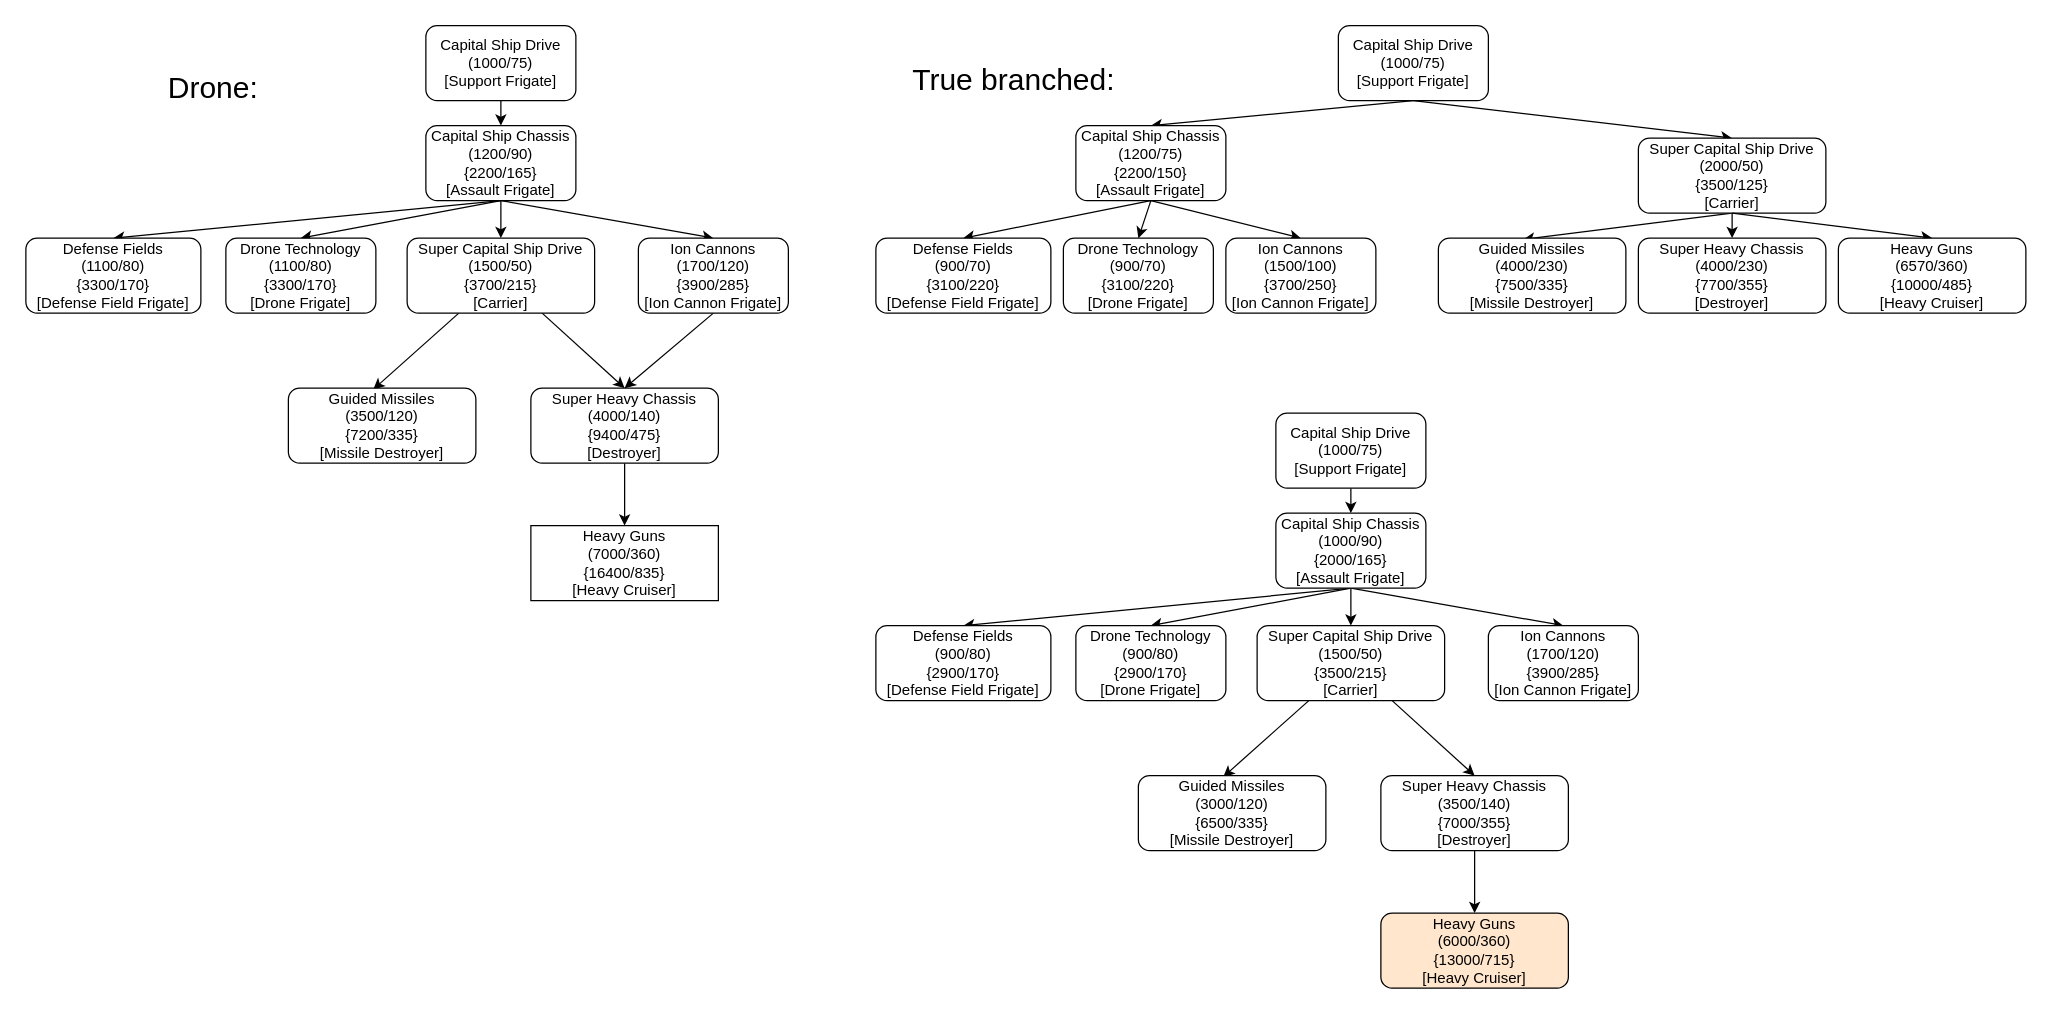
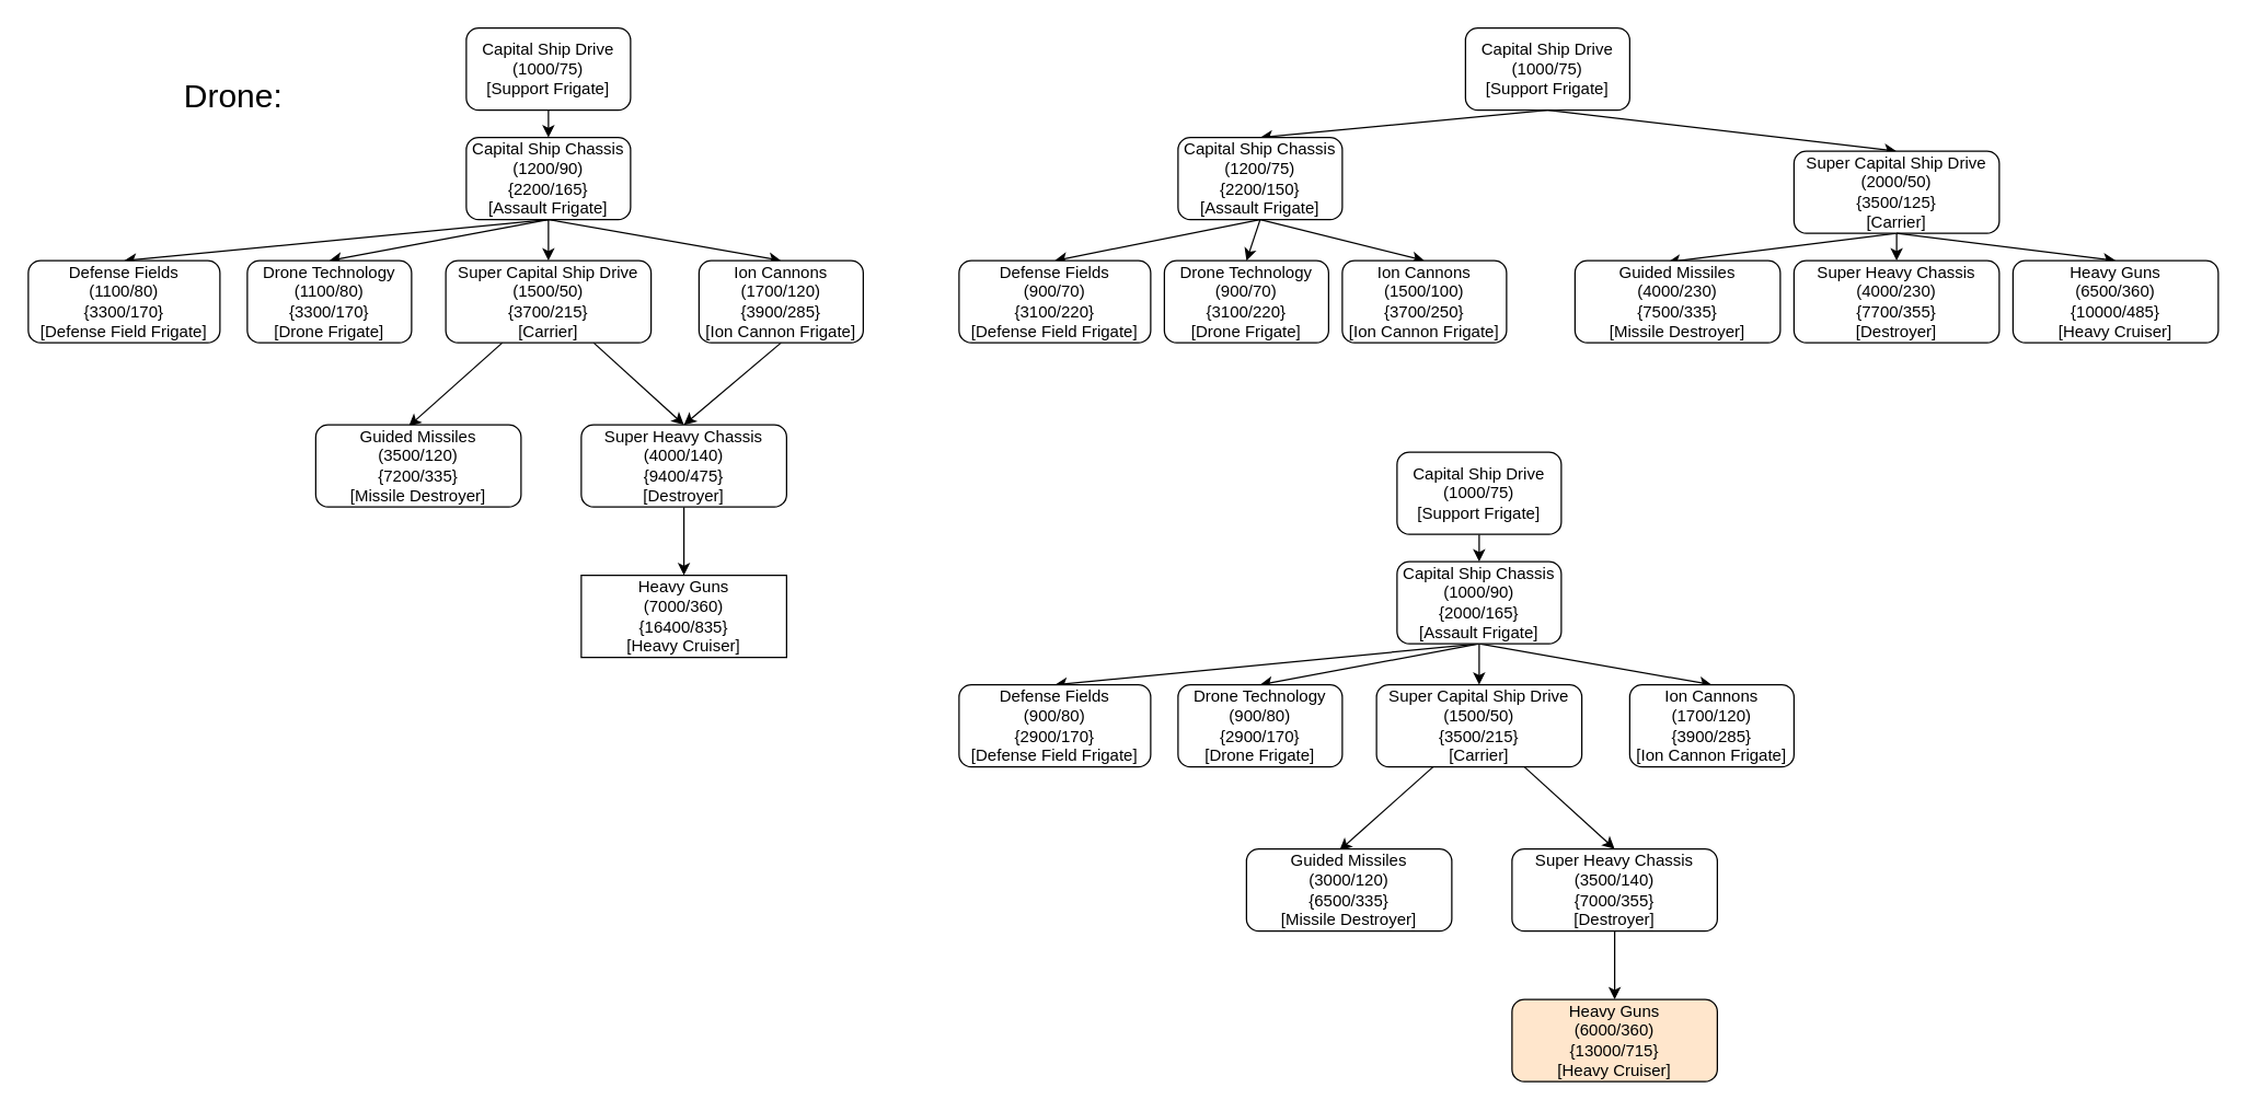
  <mxCell id="0" />
  <mxCell id="1" parent="0" />
  <mxCell id="2" style="edgeStyle=none;rounded=0;orthogonalLoop=1;jettySize=auto;html=1;exitX=0.5;exitY=1;exitDx=0;exitDy=0;entryX=0.5;entryY=0;entryDx=0;entryDy=0;" parent="1" source="3" target="8" edge="1"><mxGeometry relative="1" as="geometry" /></mxCell>
  <mxCell id="3" value="Capital Ship Drive&lt;br&gt;(1000/75)&lt;br&gt;[Support Frigate]" style="rounded=1;whiteSpace=wrap;html=1;" parent="1" vertex="1"><mxGeometry x="340" y="20" width="120" height="60" as="geometry" /></mxCell>
  <mxCell id="4" style="edgeStyle=none;rounded=0;orthogonalLoop=1;jettySize=auto;html=1;exitX=0.5;exitY=1;exitDx=0;exitDy=0;" parent="1" source="8" target="15" edge="1"><mxGeometry relative="1" as="geometry" /></mxCell>
  <mxCell id="5" style="edgeStyle=none;rounded=0;orthogonalLoop=1;jettySize=auto;html=1;exitX=0.5;exitY=1;exitDx=0;exitDy=0;entryX=0.5;entryY=0;entryDx=0;entryDy=0;" parent="1" source="8" target="11" edge="1"><mxGeometry relative="1" as="geometry" /></mxCell>
  <mxCell id="6" style="edgeStyle=none;rounded=0;orthogonalLoop=1;jettySize=auto;html=1;exitX=0.5;exitY=1;exitDx=0;exitDy=0;entryX=0.5;entryY=0;entryDx=0;entryDy=0;" parent="1" source="8" target="12" edge="1"><mxGeometry relative="1" as="geometry" /></mxCell>
  <mxCell id="7" style="edgeStyle=none;rounded=0;orthogonalLoop=1;jettySize=auto;html=1;exitX=0.5;exitY=1;exitDx=0;exitDy=0;entryX=0.5;entryY=0;entryDx=0;entryDy=0;" parent="1" source="8" target="10" edge="1"><mxGeometry relative="1" as="geometry" /></mxCell>
  <mxCell id="8" value="Capital Ship Chassis&lt;br&gt;(1200/90)&lt;br&gt;{2200/165}&lt;br&gt;[Assault Frigate]" style="rounded=1;whiteSpace=wrap;html=1;" parent="1" vertex="1"><mxGeometry x="340" y="100" width="120" height="60" as="geometry" /></mxCell>
  <mxCell id="9" style="edgeStyle=none;rounded=0;orthogonalLoop=1;jettySize=auto;html=1;exitX=0.5;exitY=1;exitDx=0;exitDy=0;entryX=0.5;entryY=0;entryDx=0;entryDy=0;" parent="1" source="10" target="17" edge="1"><mxGeometry relative="1" as="geometry" /></mxCell>
  <mxCell id="10" value="Ion Cannons&lt;br&gt;(1700/120)&lt;br&gt;{3900/285}&lt;br&gt;[Ion Cannon Frigate]" style="rounded=1;whiteSpace=wrap;html=1;" parent="1" vertex="1"><mxGeometry x="510" y="190" width="120" height="60" as="geometry" /></mxCell>
  <mxCell id="11" value="Drone Technology&lt;br&gt;(1100/80)&lt;br&gt;{3300/170}&lt;br&gt;[Drone Frigate]" style="rounded=1;whiteSpace=wrap;html=1;" parent="1" vertex="1"><mxGeometry x="180" y="190" width="120" height="60" as="geometry" /></mxCell>
  <mxCell id="12" value="Defense Fields&lt;br&gt;(1100/80)&lt;br&gt;{3300/170}&lt;br&gt;[Defense Field Frigate]" style="rounded=1;whiteSpace=wrap;html=1;" parent="1" vertex="1"><mxGeometry x="20" y="190" width="140" height="60" as="geometry" /></mxCell>
  <mxCell id="13" value="" style="rounded=0;orthogonalLoop=1;jettySize=auto;html=1;entryX=0.453;entryY=0.017;entryDx=0;entryDy=0;entryPerimeter=0;" parent="1" source="15" target="19" edge="1"><mxGeometry relative="1" as="geometry" /></mxCell>
  <mxCell id="14" value="" style="edgeStyle=none;rounded=0;orthogonalLoop=1;jettySize=auto;html=1;entryX=0.5;entryY=0;entryDx=0;entryDy=0;" parent="1" source="15" target="17" edge="1"><mxGeometry relative="1" as="geometry" /></mxCell>
  <mxCell id="15" value="Super Capital Ship Drive&lt;br&gt;&lt;div&gt;(1500/50)&lt;/div&gt;&lt;div&gt;{3700/215}&lt;br&gt;[Carrier]&lt;br&gt;&lt;/div&gt;" style="rounded=1;whiteSpace=wrap;html=1;" parent="1" vertex="1"><mxGeometry x="325" y="190" width="150" height="60" as="geometry" /></mxCell>
  <mxCell id="16" value="" style="edgeStyle=none;rounded=0;orthogonalLoop=1;jettySize=auto;html=1;" parent="1" source="17" target="18" edge="1"><mxGeometry relative="1" as="geometry" /></mxCell>
  <mxCell id="17" value="Super Heavy Chassis&lt;br&gt;&lt;div&gt;(4000/140)&lt;/div&gt;&lt;div&gt;{9400/475}&lt;br&gt;[Destroyer]&lt;br&gt;&lt;/div&gt;" style="rounded=1;whiteSpace=wrap;html=1;" parent="1" vertex="1"><mxGeometry x="424" y="310" width="150" height="60" as="geometry" /></mxCell>
  <mxCell id="18" value="Heavy Guns&lt;br&gt;&lt;div&gt;(7000/360)&lt;/div&gt;&lt;div&gt;{16400/835}&lt;br&gt;[Heavy Cruiser]&lt;br&gt;&lt;/div&gt;" style="whiteSpace=wrap;html=1;rounded=0;" parent="1" vertex="1"><mxGeometry x="424" y="420" width="150" height="60" as="geometry" /></mxCell>
  <mxCell id="19" value="Guided Missiles&lt;br&gt;&lt;div&gt;(3500/120)&lt;/div&gt;&lt;div&gt;{7200/335}&lt;br&gt;[Missile Destroyer]&lt;br&gt;&lt;/div&gt;" style="rounded=1;whiteSpace=wrap;html=1;" parent="1" vertex="1"><mxGeometry x="230" y="310" width="150" height="60" as="geometry" /></mxCell>
  <mxCell id="20" style="edgeStyle=none;rounded=0;orthogonalLoop=1;jettySize=auto;html=1;exitX=0.5;exitY=1;exitDx=0;exitDy=0;entryX=0.5;entryY=0;entryDx=0;entryDy=0;" parent="1" source="21" target="26" edge="1"><mxGeometry relative="1" as="geometry" /></mxCell>
  <mxCell id="21" value="Capital Ship Drive&lt;br&gt;(1000/75)&lt;br&gt;[Support Frigate]" style="rounded=1;whiteSpace=wrap;html=1;" parent="1" vertex="1"><mxGeometry x="1070" y="20" width="120" height="60" as="geometry" /></mxCell>
  <mxCell id="22" style="edgeStyle=none;rounded=0;orthogonalLoop=1;jettySize=auto;html=1;exitX=0.5;exitY=1;exitDx=0;exitDy=0;entryX=0.5;entryY=0;entryDx=0;entryDy=0;" parent="1" source="21" target="32" edge="1"><mxGeometry relative="1" as="geometry" /></mxCell>
  <mxCell id="23" style="edgeStyle=none;rounded=0;orthogonalLoop=1;jettySize=auto;html=1;exitX=0.5;exitY=1;exitDx=0;exitDy=0;entryX=0.5;entryY=0;entryDx=0;entryDy=0;" parent="1" source="26" target="29" edge="1"><mxGeometry relative="1" as="geometry" /></mxCell>
  <mxCell id="24" style="edgeStyle=none;rounded=0;orthogonalLoop=1;jettySize=auto;html=1;exitX=0.5;exitY=1;exitDx=0;exitDy=0;entryX=0.5;entryY=0;entryDx=0;entryDy=0;" parent="1" source="26" target="30" edge="1"><mxGeometry relative="1" as="geometry" /></mxCell>
  <mxCell id="25" style="edgeStyle=none;rounded=0;orthogonalLoop=1;jettySize=auto;html=1;exitX=0.5;exitY=1;exitDx=0;exitDy=0;entryX=0.5;entryY=0;entryDx=0;entryDy=0;" parent="1" source="26" target="28" edge="1"><mxGeometry relative="1" as="geometry" /></mxCell>
  <mxCell id="26" value="Capital Ship Chassis&lt;br&gt;(1200/75)&lt;br&gt;{2200/150}&lt;br&gt;[Assault Frigate]" style="rounded=1;whiteSpace=wrap;html=1;" parent="1" vertex="1"><mxGeometry x="860" y="100" width="120" height="60" as="geometry" /></mxCell>
  <mxCell id="27" style="edgeStyle=none;rounded=0;orthogonalLoop=1;jettySize=auto;html=1;exitX=0.5;exitY=1;exitDx=0;exitDy=0;entryX=0.5;entryY=0;entryDx=0;entryDy=0;" parent="1" source="32" target="34" edge="1"><mxGeometry relative="1" as="geometry" /></mxCell>
  <mxCell id="28" value="Ion Cannons&lt;br&gt;(1500/100) {3700/250}&lt;br&gt;[Ion Cannon Frigate]" style="rounded=1;whiteSpace=wrap;html=1;" parent="1" vertex="1"><mxGeometry x="980" y="190" width="120" height="60" as="geometry" /></mxCell>
  <mxCell id="29" value="Drone Technology&lt;br&gt;&lt;div&gt;(900/70)&lt;/div&gt;&lt;div&gt;{3100/220}&lt;/div&gt;[Drone Frigate]" style="rounded=1;whiteSpace=wrap;html=1;" parent="1" vertex="1"><mxGeometry x="850" y="190" width="120" height="60" as="geometry" /></mxCell>
  <mxCell id="30" value="Defense Fields&lt;br&gt;&lt;div&gt;(900/70)&lt;/div&gt;&lt;div&gt;{3100/220}&lt;/div&gt;[Defense Field Frigate]" style="rounded=1;whiteSpace=wrap;html=1;" parent="1" vertex="1"><mxGeometry x="700" y="190" width="140" height="60" as="geometry" /></mxCell>
  <mxCell id="31" value="" style="rounded=0;orthogonalLoop=1;jettySize=auto;html=1;entryX=0.453;entryY=0.017;entryDx=0;entryDy=0;entryPerimeter=0;exitX=0.5;exitY=1;exitDx=0;exitDy=0;" parent="1" source="32" target="36" edge="1"><mxGeometry relative="1" as="geometry" /></mxCell>
  <mxCell id="32" value="Super Capital Ship Drive&lt;br&gt;&lt;div&gt;(2000/50)&lt;/div&gt;&lt;div&gt;{3500/125}&lt;br&gt;[Carrier]&lt;br&gt;&lt;/div&gt;" style="rounded=1;whiteSpace=wrap;html=1;" parent="1" vertex="1"><mxGeometry x="1310" y="110" width="150" height="60" as="geometry" /></mxCell>
  <mxCell id="33" value="" style="edgeStyle=none;rounded=0;orthogonalLoop=1;jettySize=auto;html=1;exitX=0.5;exitY=1;exitDx=0;exitDy=0;entryX=0.5;entryY=0;entryDx=0;entryDy=0;" parent="1" source="32" target="35" edge="1"><mxGeometry relative="1" as="geometry" /></mxCell>
  <mxCell id="34" value="Super Heavy Chassis&lt;br&gt;&lt;div&gt;(4000/230)&lt;/div&gt;&lt;div&gt;{7700/355}&lt;br&gt;[Destroyer]&lt;br&gt;&lt;/div&gt;" style="rounded=1;whiteSpace=wrap;html=1;" parent="1" vertex="1"><mxGeometry x="1310" y="190" width="150" height="60" as="geometry" /></mxCell>
- <mxCell id="35" value="Heavy Guns&lt;br&gt;&lt;div&gt;(6570/360)&lt;/div&gt;&lt;div&gt;{10000/485}&lt;br&gt;[Heavy Cruiser]&lt;br&gt;&lt;/div&gt;" style="rounded=1;whiteSpace=wrap;html=1;" parent="1" vertex="1"><mxGeometry x="1470" y="190" width="150" height="60" as="geometry" /></mxCell>
+ <mxCell id="35" value="Heavy Guns&lt;br&gt;&lt;div&gt;(6500/360)&lt;/div&gt;&lt;div&gt;{10000/485}&lt;br&gt;[Heavy Cruiser]&lt;br&gt;&lt;/div&gt;" style="rounded=1;whiteSpace=wrap;html=1;" parent="1" vertex="1"><mxGeometry x="1470" y="190" width="150" height="60" as="geometry" /></mxCell>
  <mxCell id="36" value="Guided Missiles&lt;br&gt;&lt;div&gt;(4000/230)&lt;/div&gt;&lt;div&gt;{7500/335}&lt;br&gt;[Missile Destroyer]&lt;br&gt;&lt;/div&gt;" style="rounded=1;whiteSpace=wrap;html=1;" parent="1" vertex="1"><mxGeometry x="1150" y="190" width="150" height="60" as="geometry" /></mxCell>
  <mxCell id="37" value="Drone:" style="text;html=1;strokeColor=none;fillColor=none;align=center;verticalAlign=middle;whiteSpace=wrap;rounded=0;fontSize=24;" vertex="1" parent="1"><mxGeometry x="150" y="60" width="40" height="20" as="geometry" /></mxCell>
- <mxCell id="38" value="True branched:" style="text;html=1;align=center;verticalAlign=middle;resizable=0;points=[];autosize=1;fontSize=24;" vertex="1" parent="1"><mxGeometry x="720" y="49" width="180" height="30" as="geometry" /></mxCell>
  <mxCell id="39" style="edgeStyle=none;rounded=0;orthogonalLoop=1;jettySize=auto;html=1;exitX=0.5;exitY=1;exitDx=0;exitDy=0;entryX=0.5;entryY=0;entryDx=0;entryDy=0;" edge="1" parent="1" source="40" target="45"><mxGeometry relative="1" as="geometry" /></mxCell>
  <mxCell id="40" value="Capital Ship Drive&lt;br&gt;(1000/75)&lt;br&gt;[Support Frigate]" style="rounded=1;whiteSpace=wrap;html=1;" vertex="1" parent="1"><mxGeometry x="1020" y="330" width="120" height="60" as="geometry" /></mxCell>
  <mxCell id="41" style="edgeStyle=none;rounded=0;orthogonalLoop=1;jettySize=auto;html=1;exitX=0.5;exitY=1;exitDx=0;exitDy=0;" edge="1" parent="1" source="45" target="51"><mxGeometry relative="1" as="geometry" /></mxCell>
  <mxCell id="42" style="edgeStyle=none;rounded=0;orthogonalLoop=1;jettySize=auto;html=1;exitX=0.5;exitY=1;exitDx=0;exitDy=0;entryX=0.5;entryY=0;entryDx=0;entryDy=0;" edge="1" parent="1" source="45" target="47"><mxGeometry relative="1" as="geometry" /></mxCell>
  <mxCell id="43" style="edgeStyle=none;rounded=0;orthogonalLoop=1;jettySize=auto;html=1;exitX=0.5;exitY=1;exitDx=0;exitDy=0;entryX=0.5;entryY=0;entryDx=0;entryDy=0;" edge="1" parent="1" source="45" target="48"><mxGeometry relative="1" as="geometry" /></mxCell>
  <mxCell id="44" style="edgeStyle=none;rounded=0;orthogonalLoop=1;jettySize=auto;html=1;exitX=0.5;exitY=1;exitDx=0;exitDy=0;entryX=0.5;entryY=0;entryDx=0;entryDy=0;" edge="1" parent="1" source="45" target="46"><mxGeometry relative="1" as="geometry" /></mxCell>
  <mxCell id="45" value="Capital Ship Chassis&lt;br&gt;(1000/90)&lt;br&gt;{2000/165}&lt;br&gt;[Assault Frigate]" style="rounded=1;whiteSpace=wrap;html=1;" vertex="1" parent="1"><mxGeometry x="1020" y="410" width="120" height="60" as="geometry" /></mxCell>
  <mxCell id="46" value="Ion Cannons&lt;br&gt;(1700/120)&lt;br&gt;{3900/285}&lt;br&gt;[Ion Cannon Frigate]" style="rounded=1;whiteSpace=wrap;html=1;" vertex="1" parent="1"><mxGeometry x="1190" y="500" width="120" height="60" as="geometry" /></mxCell>
  <mxCell id="47" value="Drone Technology&lt;br&gt;(900/80)&lt;br&gt;{2900/170}&lt;br&gt;[Drone Frigate]" style="rounded=1;whiteSpace=wrap;html=1;" vertex="1" parent="1"><mxGeometry x="860" y="500" width="120" height="60" as="geometry" /></mxCell>
  <mxCell id="48" value="Defense Fields&lt;br&gt;(900/80)&lt;br&gt;{2900/170}&lt;br&gt;[Defense Field Frigate]" style="rounded=1;whiteSpace=wrap;html=1;" vertex="1" parent="1"><mxGeometry x="700" y="500" width="140" height="60" as="geometry" /></mxCell>
  <mxCell id="49" value="" style="rounded=0;orthogonalLoop=1;jettySize=auto;html=1;entryX=0.453;entryY=0.017;entryDx=0;entryDy=0;entryPerimeter=0;" edge="1" parent="1" source="51" target="55"><mxGeometry relative="1" as="geometry" /></mxCell>
  <mxCell id="50" value="" style="edgeStyle=none;rounded=0;orthogonalLoop=1;jettySize=auto;html=1;entryX=0.5;entryY=0;entryDx=0;entryDy=0;" edge="1" parent="1" source="51" target="53"><mxGeometry relative="1" as="geometry" /></mxCell>
  <mxCell id="51" value="Super Capital Ship Drive&lt;br&gt;&lt;div&gt;(1500/50)&lt;/div&gt;&lt;div&gt;{3500/215}&lt;br&gt;[Carrier]&lt;br&gt;&lt;/div&gt;" style="rounded=1;whiteSpace=wrap;html=1;" vertex="1" parent="1"><mxGeometry x="1005" y="500" width="150" height="60" as="geometry" /></mxCell>
  <mxCell id="52" value="" style="edgeStyle=none;rounded=0;orthogonalLoop=1;jettySize=auto;html=1;" edge="1" parent="1" source="53" target="54"><mxGeometry relative="1" as="geometry" /></mxCell>
  <mxCell id="53" value="Super Heavy Chassis&lt;br&gt;&lt;div&gt;(3500/140)&lt;/div&gt;&lt;div&gt;{7000/355}&lt;br&gt;[Destroyer]&lt;br&gt;&lt;/div&gt;" style="rounded=1;whiteSpace=wrap;html=1;" vertex="1" parent="1"><mxGeometry x="1104" y="620" width="150" height="60" as="geometry" /></mxCell>
  <mxCell id="54" value="Heavy Guns&lt;br&gt;&lt;div&gt;(6000/360)&lt;/div&gt;&lt;div&gt;{13000/715}&lt;br&gt;[Heavy Cruiser]&lt;br&gt;&lt;/div&gt;" style="rounded=1;whiteSpace=wrap;html=1;fillColor=#ffe6cc;" vertex="1" parent="1"><mxGeometry x="1104" y="730" width="150" height="60" as="geometry" /></mxCell>
  <mxCell id="55" value="Guided Missiles&lt;br&gt;&lt;div&gt;(3000/120)&lt;/div&gt;&lt;div&gt;{6500/335}&lt;br&gt;[Missile Destroyer]&lt;br&gt;&lt;/div&gt;" style="rounded=1;whiteSpace=wrap;html=1;" vertex="1" parent="1"><mxGeometry x="910" y="620" width="150" height="60" as="geometry" /></mxCell>
